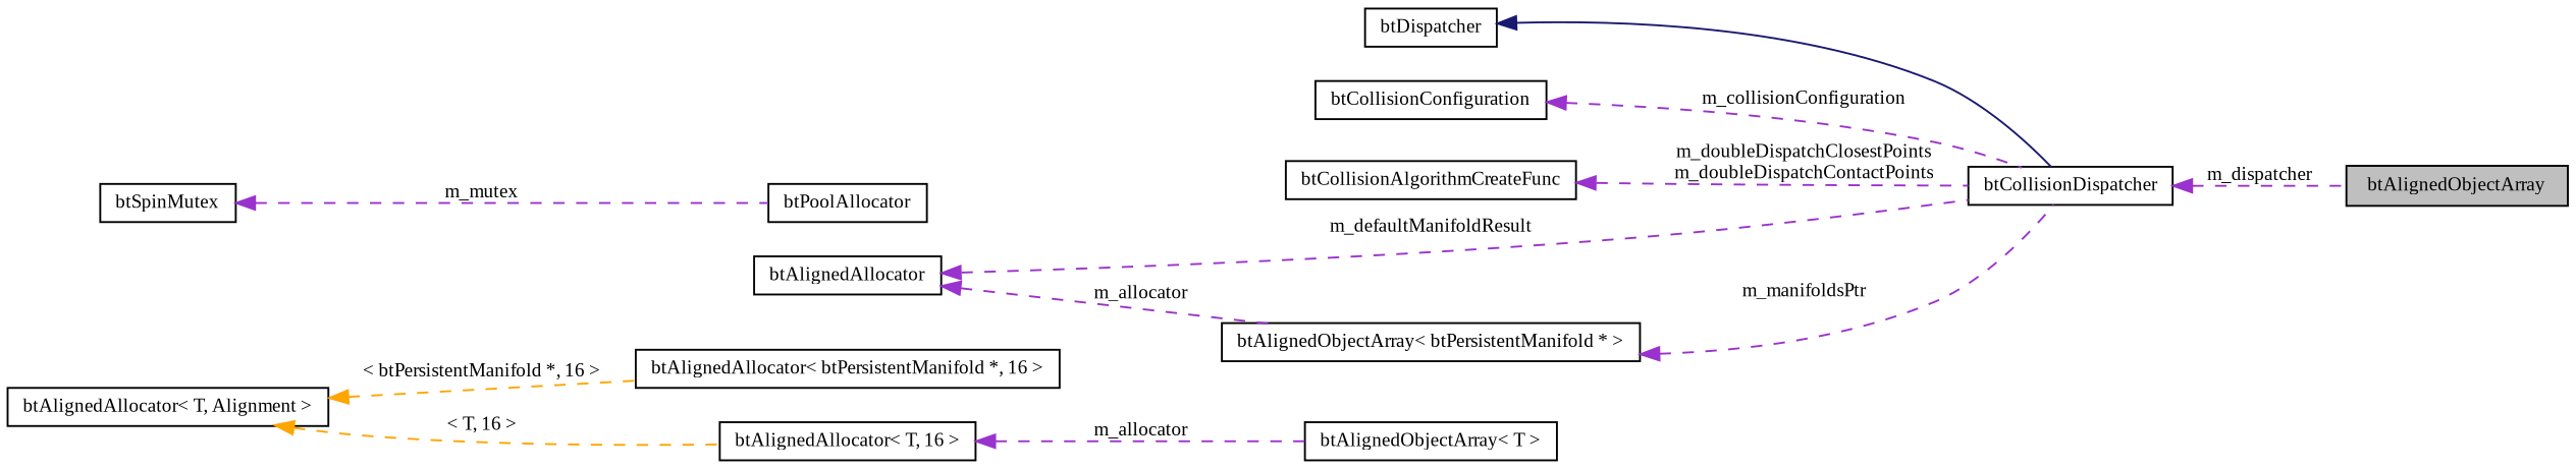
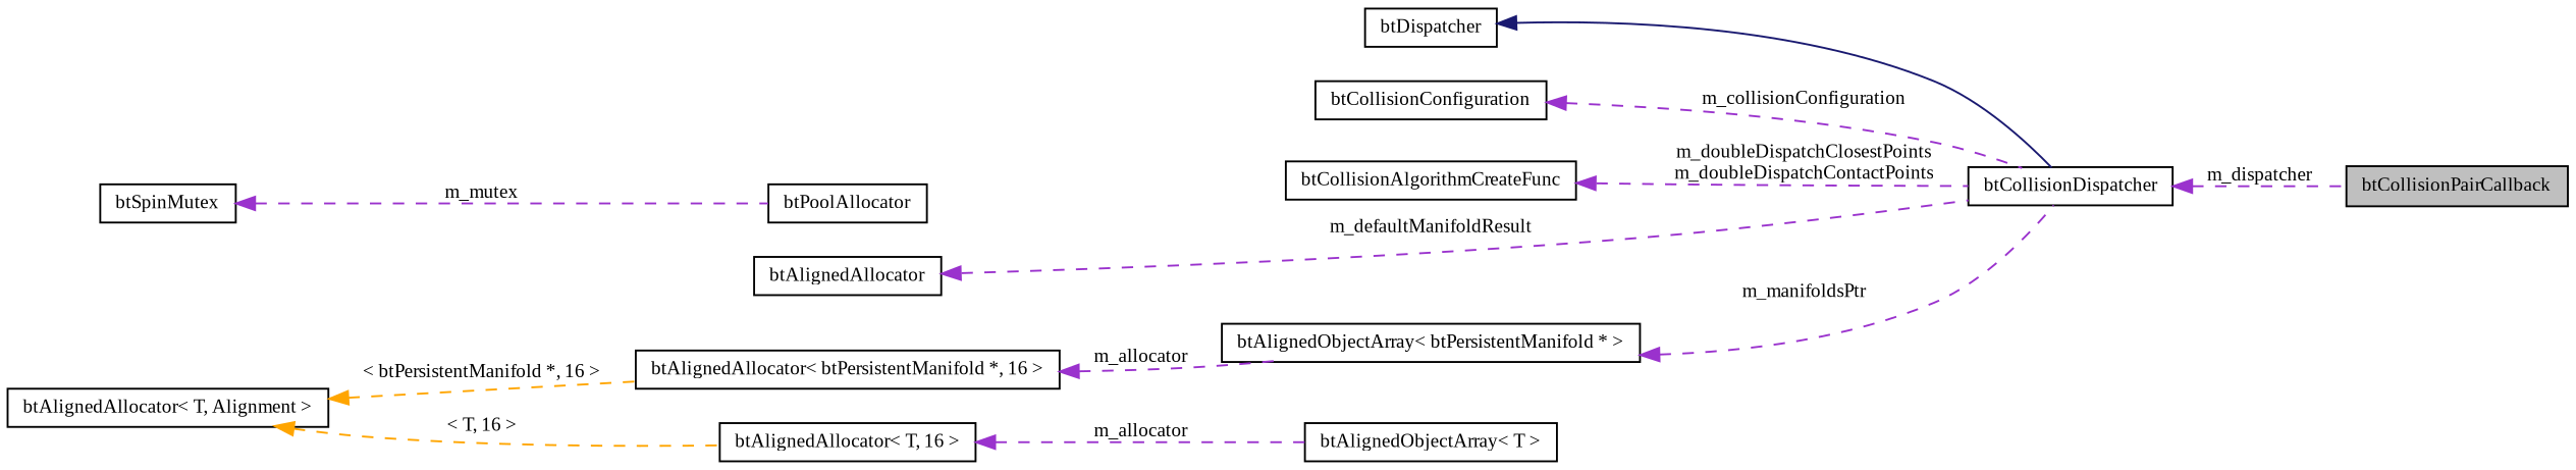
  digraph {
    fontname="Liberation Serif"
    rankdir=LR
    node [color=black fontname="Liberation Serif" fontsize=10 shape=record]
    edge [color=darkorchid3 dir=back fontname="Liberation Serif" fontsize=10 labelfontname=FreeSans labelfontsize=10 style=dashed]
-   n1 [fillcolor=grey75 fontcolor=black height=0.2 label=btAlignedObjectArray style=filled width=0.4]
+   n1 [fillcolor=grey75 fontcolor=black height=0.2 label=btCollisionPairCallback style=filled width=0.4]
    n2 [height=0.2 label=btCollisionDispatcher width=0.4]
    n3 [height=0.2 label=btDispatcher width=0.4]
    n4 [height=0.2 label=btCollisionConfiguration width=0.4]
    n5 [height=0.2 label=btPoolAllocator width=0.4]
    n6 [height=0.2 label=btSpinMutex width=0.4]
    n7 [height=0.2 label=btCollisionAlgorithmCreateFunc width=0.4]
    n8 [height=0.2 label=btAlignedAllocator width=0.4]
    n9 [height=0.2 label="btAlignedObjectArray\< btPersistentManifold * \>" width=0.4]
    n10 [height=0.2 label="btAlignedAllocator\< btPersistentManifold *, 16 \>" width=0.4]
    n11 [height=0.2 label="btAlignedAllocator\< T, Alignment \>" width=0.4]
    n12 [height=0.2 label="btAlignedAllocator\< T, 16 \>" width=0.4]
    n13 [height=0.2 label="btAlignedObjectArray\< T \>" width=0.4]
    n2 -> n1 [label=m_dispatcher]
    n3 -> n2 [color=midnightblue style=solid]
    n4 -> n2 [label=m_collisionConfiguration]
    n6 -> n5 [label=m_mutex]
    n7 -> n2 [label="m_doubleDispatchClosestPoints\nm_doubleDispatchContactPoints"]
    n8 -> n2 [label=m_defaultManifoldResult]
    n9 -> n2 [label=m_manifoldsPtr]
-   n8 -> n9 [label=m_allocator]
+   n10 -> n9 [label=m_allocator]
    n11 -> n10 [color=orange label="\< btPersistentManifold *, 16 \>"]
    n11 -> n12 [color=orange label="\< T, 16 \>"]
    n12 -> n13 [label=m_allocator]
  }
